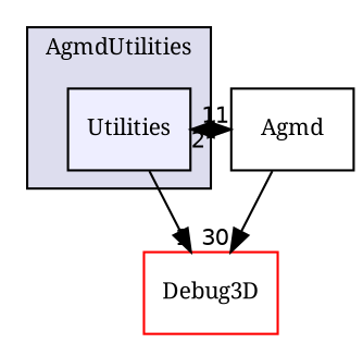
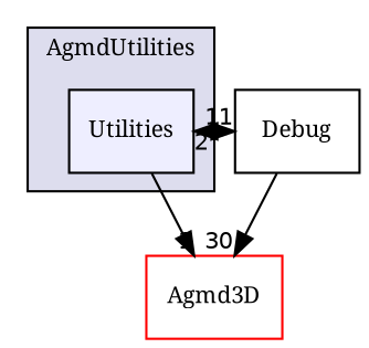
  digraph {
    compound=true
    fontname="Noto Serif"
    node [fontname="Noto Serif" fontsize=10 shape=box style=filled]
    edge [fontname="Noto Serif" labeldistance=1.5 labelfontname=Helvetica labelfontsize=10]
    n1 [fillcolor="#eeeeff" label=Utilities pencolor=black]
-   n2 [color=red fillcolor=white label=Debug3D]
-   n3 [label=Agmd style=""]
+   n2 [color=red fillcolor=white label=Agmd3D]
+   n3 [label=Debug style=""]
    subgraph cluster_1 {
      bgcolor="#ddddee"
      fontsize=10
      label=AgmdUtilities
      pencolor=black
      n1
    }
    n1 -> n2 [headlabel=1]
    n1 -> n3 [headlabel=11]
    n3 -> n1 [headlabel=2]
    n3 -> n2 [headlabel=30]
  }
